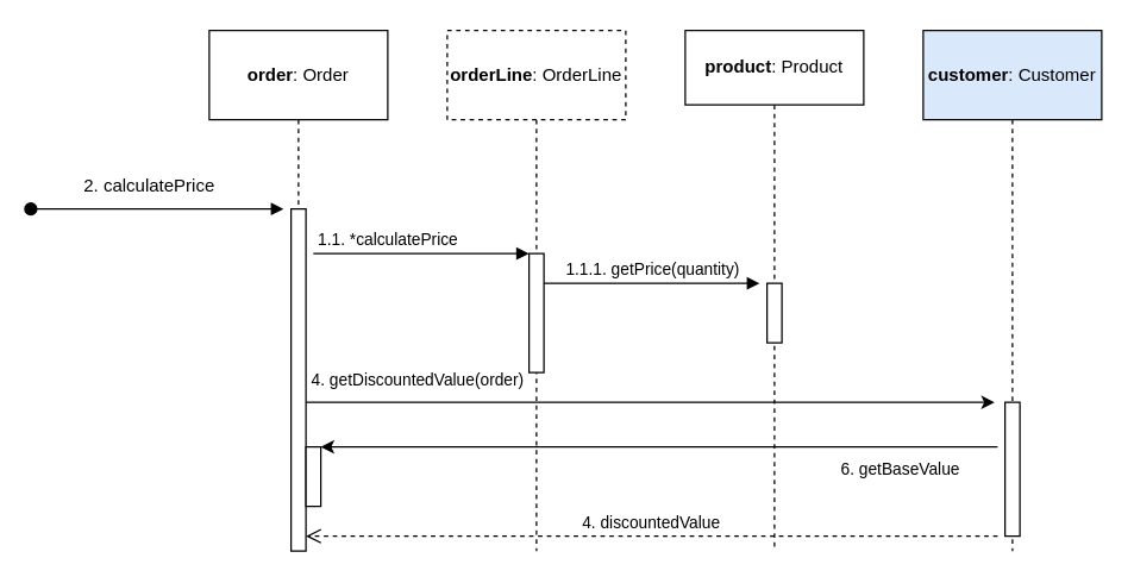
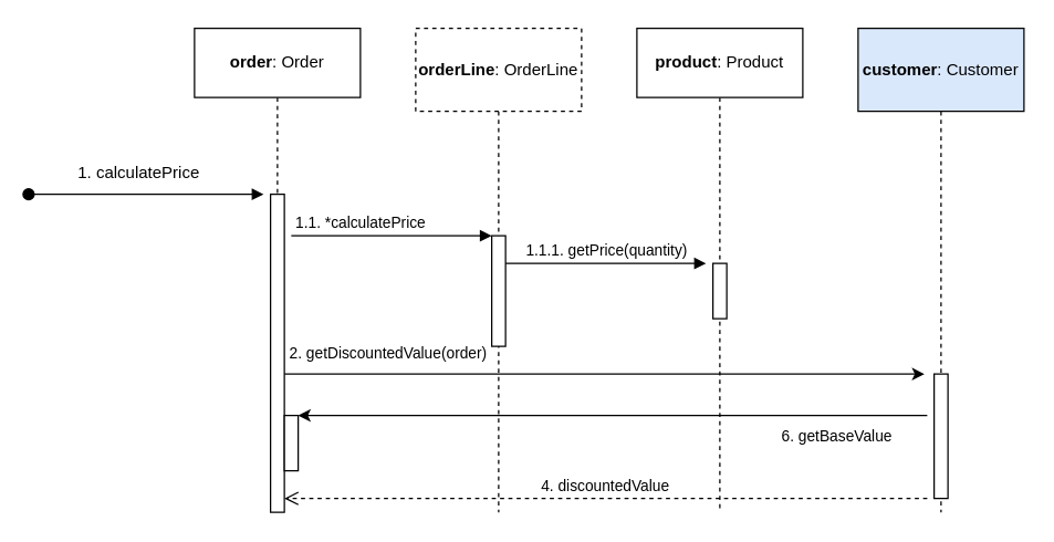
  <mxCell id="0" />
  <mxCell id="1" parent="0" />
  <mxCell id="2" value="" style="edgeStyle=orthogonalEdgeStyle;rounded=0;orthogonalLoop=1;jettySize=auto;html=1;dashed=1;endArrow=none;endFill=0;" edge="1" parent="1" source="3"><mxGeometry relative="1" as="geometry"><mxPoint x="200" y="140" as="targetPoint" /></mxGeometry></mxCell>
- <mxCell id="3" value="&lt;b&gt;order&lt;/b&gt;: Order" style="rounded=0;whiteSpace=wrap;html=1;" vertex="1" parent="1"><mxGeometry x="140" y="20" width="120" height="60" as="geometry" /></mxCell>
+ <mxCell id="3" value="&lt;b&gt;order&lt;/b&gt;: Order" style="rounded=0;whiteSpace=wrap;html=1;" vertex="1" parent="1"><mxGeometry x="140" y="20" width="120" height="50" as="geometry" /></mxCell>
  <mxCell id="4" style="edgeStyle=orthogonalEdgeStyle;rounded=0;orthogonalLoop=1;jettySize=auto;html=1;endArrow=none;endFill=0;dashed=1;" edge="1" parent="1" source="5"><mxGeometry relative="1" as="geometry"><mxPoint x="360" y="370" as="targetPoint" /></mxGeometry></mxCell>
  <mxCell id="5" value="&lt;b&gt;orderLine&lt;/b&gt;: OrderLine" style="rounded=0;whiteSpace=wrap;html=1;dashed=1;" vertex="1" parent="1"><mxGeometry x="300" y="20" width="120" height="60" as="geometry" /></mxCell>
  <mxCell id="6" style="edgeStyle=orthogonalEdgeStyle;rounded=0;orthogonalLoop=1;jettySize=auto;html=1;dashed=1;endArrow=none;endFill=0;" edge="1" parent="1" source="7"><mxGeometry relative="1" as="geometry"><mxPoint x="520" y="370" as="targetPoint" /></mxGeometry></mxCell>
  <mxCell id="7" value="&lt;b&gt;product&lt;/b&gt;: Product" style="rounded=0;whiteSpace=wrap;html=1;" vertex="1" parent="1"><mxGeometry x="460" y="20" width="120" height="50" as="geometry" /></mxCell>
  <mxCell id="8" style="edgeStyle=orthogonalEdgeStyle;rounded=0;orthogonalLoop=1;jettySize=auto;html=1;dashed=1;endArrow=none;endFill=0;" edge="1" parent="1" source="9"><mxGeometry relative="1" as="geometry"><mxPoint x="680" y="370" as="targetPoint" /></mxGeometry></mxCell>
  <mxCell id="9" value="&lt;b&gt;customer&lt;/b&gt;: Customer" style="rounded=0;whiteSpace=wrap;html=1;fillColor=#dae8fc;" vertex="1" parent="1"><mxGeometry x="620" y="20" width="120" height="60" as="geometry" /></mxCell>
- <mxCell id="10" value="2. calculatePrice" style="text;html=1;align=center;verticalAlign=middle;whiteSpace=wrap;rounded=0;" vertex="1" parent="1"><mxGeometry x="30" y="110" width="140" height="30" as="geometry" /></mxCell>
+ <mxCell id="10" value="1. calculatePrice" style="text;html=1;align=center;verticalAlign=middle;whiteSpace=wrap;rounded=0;" vertex="1" parent="1"><mxGeometry x="30" y="110" width="140" height="30" as="geometry" /></mxCell>
  <mxCell id="11" value="" style="html=1;verticalAlign=bottom;startArrow=oval;startFill=1;endArrow=block;startSize=8;curved=0;rounded=0;entryX=0;entryY=0;entryDx=0;entryDy=0;" edge="1" parent="1"><mxGeometry width="60" relative="1" as="geometry"><mxPoint x="20" y="140" as="sourcePoint" /><mxPoint x="190" y="140" as="targetPoint" /></mxGeometry></mxCell>
  <mxCell id="12" value="1.1. *calculatePrice" style="html=1;verticalAlign=bottom;endArrow=block;curved=0;rounded=0;" edge="1" parent="1" target="13"><mxGeometry x="-0.31" width="80" relative="1" as="geometry"><mxPoint x="210" y="170" as="sourcePoint" /><mxPoint x="360" y="170" as="targetPoint" /><mxPoint as="offset" /></mxGeometry></mxCell>
  <mxCell id="13" value="" style="html=1;points=[[0,0,0,0,5],[0,1,0,0,-5],[1,0,0,0,5],[1,1,0,0,-5]];perimeter=orthogonalPerimeter;outlineConnect=0;targetShapes=umlLifeline;portConstraint=eastwest;newEdgeStyle={&quot;curved&quot;:0,&quot;rounded&quot;:0};" vertex="1" parent="1"><mxGeometry x="355" y="170" width="10" height="80" as="geometry" /></mxCell>
  <mxCell id="14" style="edgeStyle=orthogonalEdgeStyle;rounded=0;orthogonalLoop=1;jettySize=auto;html=1;curved=0;" edge="1" parent="1"><mxGeometry relative="1" as="geometry"><mxPoint x="668" y="270" as="targetPoint" /><mxPoint x="205" y="270" as="sourcePoint" /></mxGeometry></mxCell>
  <mxCell id="15" value="" style="html=1;points=[[0,0,0,0,5],[0,1,0,0,-5],[1,0,0,0,5],[1,1,0,0,-5]];perimeter=orthogonalPerimeter;outlineConnect=0;targetShapes=umlLifeline;portConstraint=eastwest;newEdgeStyle={&quot;curved&quot;:0,&quot;rounded&quot;:0};" vertex="1" parent="1"><mxGeometry x="195" y="140" width="10" height="230" as="geometry" /></mxCell>
  <mxCell id="16" value="1.1.1. getPrice(quantity)" style="html=1;verticalAlign=bottom;endArrow=block;curved=0;rounded=0;" edge="1" parent="1"><mxGeometry width="80" relative="1" as="geometry"><mxPoint x="365" y="190" as="sourcePoint" /><mxPoint x="510" y="190" as="targetPoint" /></mxGeometry></mxCell>
- <mxCell id="17" value="&lt;font style=&quot;font-size: 11px;&quot;&gt;4. getDiscountedValue(order)&lt;/font&gt;" style="text;html=1;align=center;verticalAlign=middle;resizable=0;points=[];autosize=1;strokeColor=none;fillColor=none;" vertex="1" parent="1"><mxGeometry x="195" y="240" width="170" height="30" as="geometry" /></mxCell>
+ <mxCell id="17" value="&lt;font style=&quot;font-size: 11px;&quot;&gt;2. getDiscountedValue(order)&lt;/font&gt;" style="text;html=1;align=center;verticalAlign=middle;resizable=0;points=[];autosize=1;strokeColor=none;fillColor=none;" vertex="1" parent="1"><mxGeometry x="195" y="240" width="170" height="30" as="geometry" /></mxCell>
  <mxCell id="18" style="edgeStyle=orthogonalEdgeStyle;rounded=0;orthogonalLoop=1;jettySize=auto;html=1;curved=0;" edge="1" parent="1"><mxGeometry relative="1" as="geometry"><mxPoint x="215" y="300" as="targetPoint" /><mxPoint x="670" y="300" as="sourcePoint" /></mxGeometry></mxCell>
  <mxCell id="19" value="" style="html=1;points=[[0,0,0,0,5],[0,1,0,0,-5],[1,0,0,0,5],[1,1,0,0,-5]];perimeter=orthogonalPerimeter;outlineConnect=0;targetShapes=umlLifeline;portConstraint=eastwest;newEdgeStyle={&quot;curved&quot;:0,&quot;rounded&quot;:0};" vertex="1" parent="1"><mxGeometry x="675" y="270" width="10" height="90" as="geometry" /></mxCell>
  <mxCell id="20" value="" style="html=1;points=[[0,0,0,0,5],[0,1,0,0,-5],[1,0,0,0,5],[1,1,0,0,-5]];perimeter=orthogonalPerimeter;outlineConnect=0;targetShapes=umlLifeline;portConstraint=eastwest;newEdgeStyle={&quot;curved&quot;:0,&quot;rounded&quot;:0};" vertex="1" parent="1"><mxGeometry x="205" y="300" width="10" height="40" as="geometry" /></mxCell>
  <mxCell id="21" value="&lt;font style=&quot;font-size: 11px;&quot;&gt;6. getBaseValue&lt;/font&gt;" style="text;html=1;align=center;verticalAlign=middle;whiteSpace=wrap;rounded=0;" vertex="1" parent="1"><mxGeometry x="550" y="300" width="110" height="30" as="geometry" /></mxCell>
  <mxCell id="22" value="4. discountedValue" style="html=1;verticalAlign=bottom;endArrow=open;dashed=1;endSize=8;curved=0;rounded=0;" edge="1" parent="1" target="15"><mxGeometry relative="1" as="geometry"><mxPoint x="670" y="360" as="sourcePoint" /><mxPoint x="590" y="360" as="targetPoint" /></mxGeometry></mxCell>
  <mxCell id="23" value="" style="html=1;points=[[0,0,0,0,5],[0,1,0,0,-5],[1,0,0,0,5],[1,1,0,0,-5]];perimeter=orthogonalPerimeter;outlineConnect=0;targetShapes=umlLifeline;portConstraint=eastwest;newEdgeStyle={&quot;curved&quot;:0,&quot;rounded&quot;:0};" vertex="1" parent="1"><mxGeometry x="515" y="190" width="10" height="40" as="geometry" /></mxCell>
